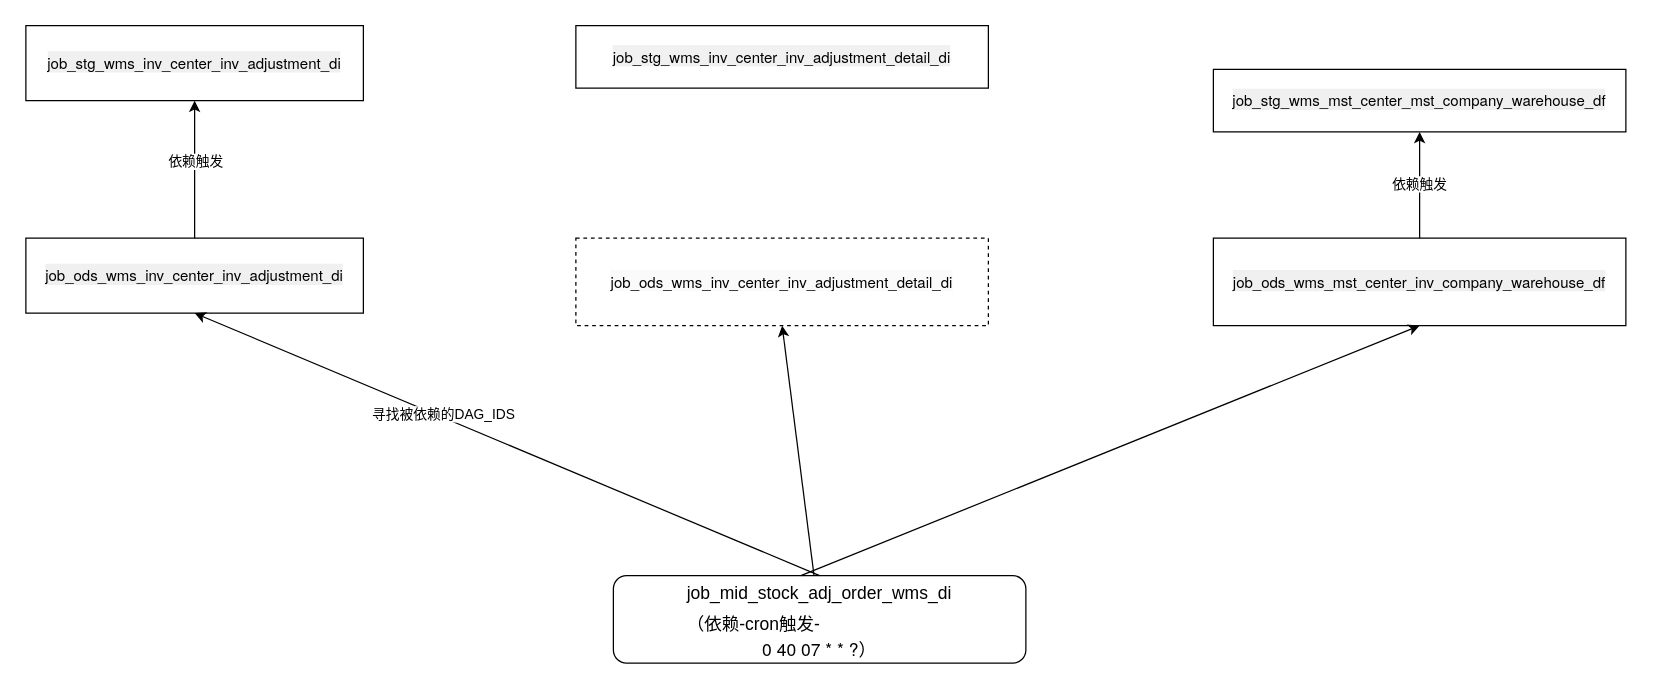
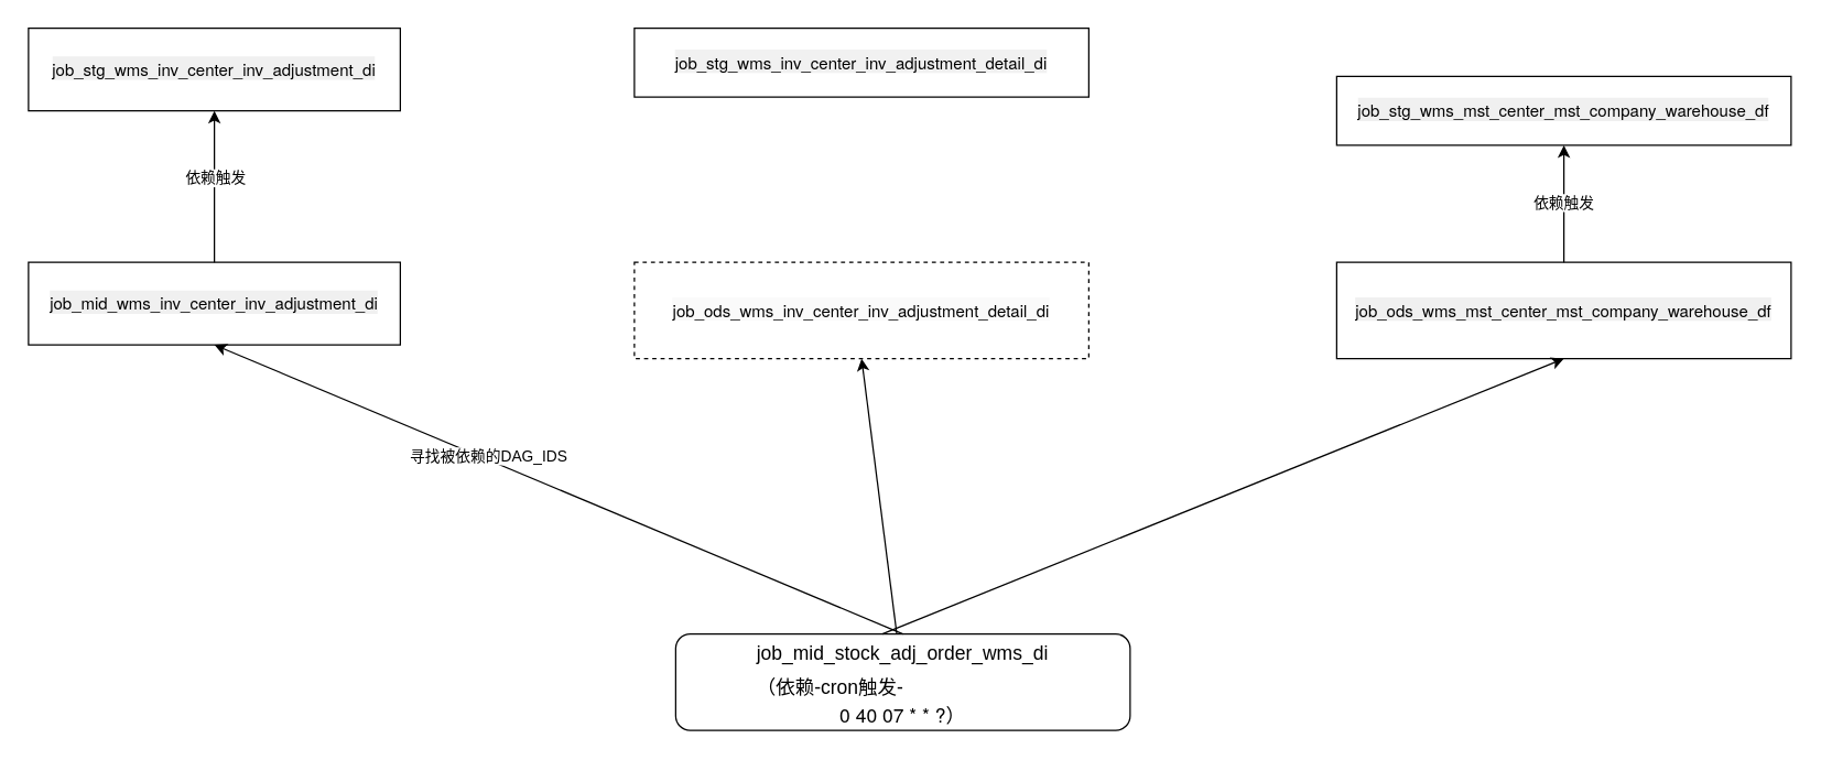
  <mxCell id="0" />
  <mxCell id="1" parent="0" />
  <mxCell id="2" value="&lt;div style=&quot;text-align: left ; line-height: 1.75 ; font-size: 14px&quot;&gt;job_mid_stock_adj_order_wms_di&lt;/div&gt;&lt;div style=&quot;text-align: left ; line-height: 1.75 ; font-size: 14px&quot;&gt;（依赖-cron触发-&lt;/div&gt;&lt;span style=&quot;font-family: &amp;#34;myriad set pro&amp;#34; , &amp;#34;helvetica neue&amp;#34; , &amp;#34;helvetica&amp;#34; , &amp;#34;arial&amp;#34; , &amp;#34;verdana&amp;#34; , sans-serif ; font-size: 14px ; background-color: rgb(255 , 255 , 255)&quot;&gt;0 40 07 * * ?&lt;/span&gt;&lt;span style=&quot;font-size: 14px ; text-align: left&quot;&gt;）&lt;/span&gt;&lt;span style=&quot;font-family: &amp;#34;myriad set pro&amp;#34; , &amp;#34;helvetica neue&amp;#34; , &amp;#34;helvetica&amp;#34; , &amp;#34;arial&amp;#34; , &amp;#34;verdana&amp;#34; , sans-serif ; font-size: 14px ; background-color: rgb(255 , 255 , 255)&quot;&gt;&lt;br&gt;&lt;/span&gt;" style="rounded=1;whiteSpace=wrap;html=1;" vertex="1" parent="1"><mxGeometry x="490" y="460" width="330" height="70" as="geometry" /></mxCell>
- <mxCell id="3" value="&lt;span style=&quot;font-family: &amp;#34;myriad set pro&amp;#34; , &amp;#34;helvetica neue&amp;#34; , &amp;#34;helvetica&amp;#34; , &amp;#34;arial&amp;#34; , &amp;#34;verdana&amp;#34; , sans-serif ; background-color: rgb(240 , 240 , 240)&quot;&gt;job_ods_wms_inv_center_inv_adjustment_di&lt;/span&gt;" style="rounded=0;whiteSpace=wrap;html=1;" vertex="1" parent="1"><mxGeometry x="20" y="190" width="270" height="60" as="geometry" /></mxCell>
+ <mxCell id="3" value="&lt;span style=&quot;font-family: &amp;#34;myriad set pro&amp;#34; , &amp;#34;helvetica neue&amp;#34; , &amp;#34;helvetica&amp;#34; , &amp;#34;arial&amp;#34; , &amp;#34;verdana&amp;#34; , sans-serif ; background-color: rgb(240 , 240 , 240)&quot;&gt;job_mid_wms_inv_center_inv_adjustment_di&lt;/span&gt;" style="rounded=0;whiteSpace=wrap;html=1;" vertex="1" parent="1"><mxGeometry x="20" y="190" width="270" height="60" as="geometry" /></mxCell>
  <mxCell id="4" value="&lt;span style=&quot;font-family: &amp;#34;myriad set pro&amp;#34; , &amp;#34;helvetica neue&amp;#34; , &amp;#34;helvetica&amp;#34; , &amp;#34;arial&amp;#34; , &amp;#34;verdana&amp;#34; , sans-serif ; background-color: rgba(240 , 240 , 240 , 0.333)&quot;&gt;job_ods_wms_inv_center_inv_adjustment_detail_di&lt;/span&gt;" style="rounded=0;whiteSpace=wrap;html=1;dashed=1;" vertex="1" parent="1"><mxGeometry x="460" y="190" width="330" height="70" as="geometry" /></mxCell>
- <mxCell id="5" value="&lt;span style=&quot;font-family: &amp;#34;myriad set pro&amp;#34; , &amp;#34;helvetica neue&amp;#34; , &amp;#34;helvetica&amp;#34; , &amp;#34;arial&amp;#34; , &amp;#34;verdana&amp;#34; , sans-serif ; background-color: rgb(240 , 240 , 240)&quot;&gt;job_ods_wms_mst_center_inv_company_warehouse_df&lt;/span&gt;" style="rounded=0;whiteSpace=wrap;html=1;" vertex="1" parent="1"><mxGeometry x="970" y="190" width="330" height="70" as="geometry" /></mxCell>
+ <mxCell id="5" value="&lt;span style=&quot;font-family: &amp;#34;myriad set pro&amp;#34; , &amp;#34;helvetica neue&amp;#34; , &amp;#34;helvetica&amp;#34; , &amp;#34;arial&amp;#34; , &amp;#34;verdana&amp;#34; , sans-serif ; background-color: rgb(240 , 240 , 240)&quot;&gt;job_ods_wms_mst_center_mst_company_warehouse_df&lt;/span&gt;" style="rounded=0;whiteSpace=wrap;html=1;" vertex="1" parent="1"><mxGeometry x="970" y="190" width="330" height="70" as="geometry" /></mxCell>
  <mxCell id="6" value="" style="endArrow=classic;html=1;entryX=0.5;entryY=1;entryDx=0;entryDy=0;exitX=0.5;exitY=0;exitDx=0;exitDy=0;" edge="1" parent="1" source="2" target="3"><mxGeometry width="50" height="50" relative="1" as="geometry"><mxPoint x="260" y="440" as="sourcePoint" /><mxPoint x="310" y="390" as="targetPoint" /></mxGeometry></mxCell>
  <mxCell id="7" value="寻找被依赖的DAG_IDS" style="edgeLabel;html=1;align=center;verticalAlign=middle;resizable=0;points=[];" vertex="1" connectable="0" parent="6"><mxGeometry x="0.211" y="-3" relative="1" as="geometry"><mxPoint as="offset" /></mxGeometry></mxCell>
  <mxCell id="8" value="" style="endArrow=classic;html=1;entryX=0.5;entryY=1;entryDx=0;entryDy=0;" edge="1" parent="1" source="2" target="4"><mxGeometry width="50" height="50" relative="1" as="geometry"><mxPoint x="760" y="400" as="sourcePoint" /><mxPoint x="810" y="350" as="targetPoint" /></mxGeometry></mxCell>
  <mxCell id="9" value="" style="endArrow=classic;html=1;entryX=0.5;entryY=1;entryDx=0;entryDy=0;" edge="1" parent="1" target="5"><mxGeometry width="50" height="50" relative="1" as="geometry"><mxPoint x="640" y="460" as="sourcePoint" /><mxPoint x="1050" y="410" as="targetPoint" /></mxGeometry></mxCell>
  <mxCell id="10" value="&lt;span style=&quot;font-family: &amp;#34;myriad set pro&amp;#34; , &amp;#34;helvetica neue&amp;#34; , &amp;#34;helvetica&amp;#34; , &amp;#34;arial&amp;#34; , &amp;#34;verdana&amp;#34; , sans-serif ; background-color: rgb(240 , 240 , 240)&quot;&gt;job_stg_wms_inv_center_inv_adjustment_di&lt;/span&gt;" style="rounded=0;whiteSpace=wrap;html=1;" vertex="1" parent="1"><mxGeometry x="20" y="20" width="270" height="60" as="geometry" /></mxCell>
  <mxCell id="11" value="" style="endArrow=classic;html=1;exitX=0.5;exitY=0;exitDx=0;exitDy=0;entryX=0.5;entryY=1;entryDx=0;entryDy=0;" edge="1" parent="1" source="3" target="10"><mxGeometry width="50" height="50" relative="1" as="geometry"><mxPoint x="320" y="180" as="sourcePoint" /><mxPoint x="370" y="130" as="targetPoint" /></mxGeometry></mxCell>
  <mxCell id="12" value="依赖触发" style="edgeLabel;html=1;align=center;verticalAlign=middle;resizable=0;points=[];" vertex="1" connectable="0" parent="11"><mxGeometry x="0.127" relative="1" as="geometry"><mxPoint as="offset" /></mxGeometry></mxCell>
  <mxCell id="13" value="&lt;span style=&quot;font-family: &amp;#34;myriad set pro&amp;#34; , &amp;#34;helvetica neue&amp;#34; , &amp;#34;helvetica&amp;#34; , &amp;#34;arial&amp;#34; , &amp;#34;verdana&amp;#34; , sans-serif ; background-color: rgba(240 , 240 , 240 , 0.886)&quot;&gt;job_stg_wms_inv_center_inv_adjustment_detail_di&lt;/span&gt;" style="rounded=0;whiteSpace=wrap;html=1;" vertex="1" parent="1"><mxGeometry x="460" y="20" width="330" height="50" as="geometry" /></mxCell>
  <mxCell id="14" value="&lt;span style=&quot;font-family: &amp;#34;myriad set pro&amp;#34; , &amp;#34;helvetica neue&amp;#34; , &amp;#34;helvetica&amp;#34; , &amp;#34;arial&amp;#34; , &amp;#34;verdana&amp;#34; , sans-serif ; background-color: rgb(240 , 240 , 240)&quot;&gt;job_stg_wms_mst_center_mst_company_warehouse_df&lt;/span&gt;" style="rounded=0;whiteSpace=wrap;html=1;" vertex="1" parent="1"><mxGeometry x="970" y="55" width="330" height="50" as="geometry" /></mxCell>
  <mxCell id="15" value="依赖触发" style="endArrow=classic;html=1;entryX=0.5;entryY=1;entryDx=0;entryDy=0;exitX=0.5;exitY=0;exitDx=0;exitDy=0;" edge="1" parent="1" source="5" target="14"><mxGeometry width="50" height="50" relative="1" as="geometry"><mxPoint x="1050" y="130" as="sourcePoint" /><mxPoint x="1420" y="200" as="targetPoint" /></mxGeometry></mxCell>
